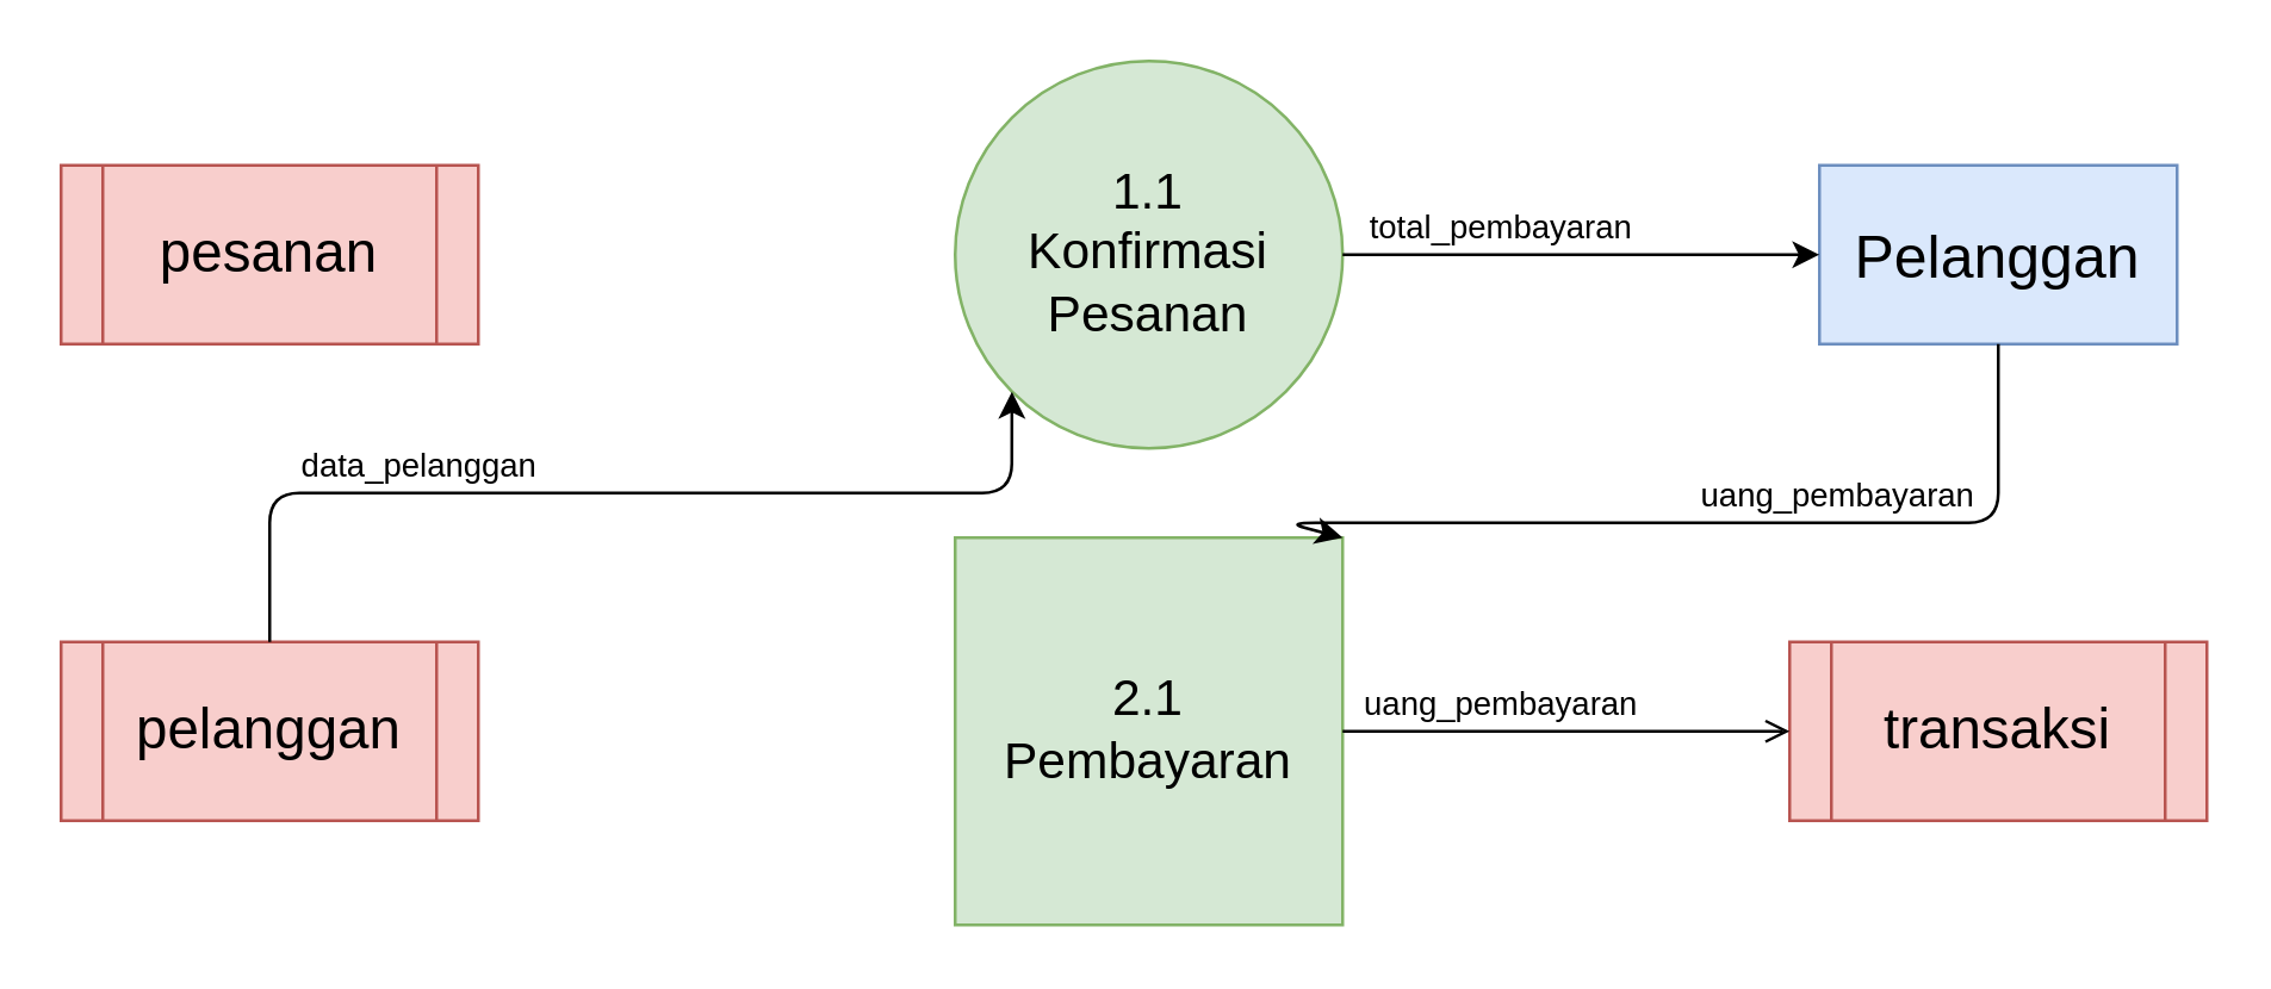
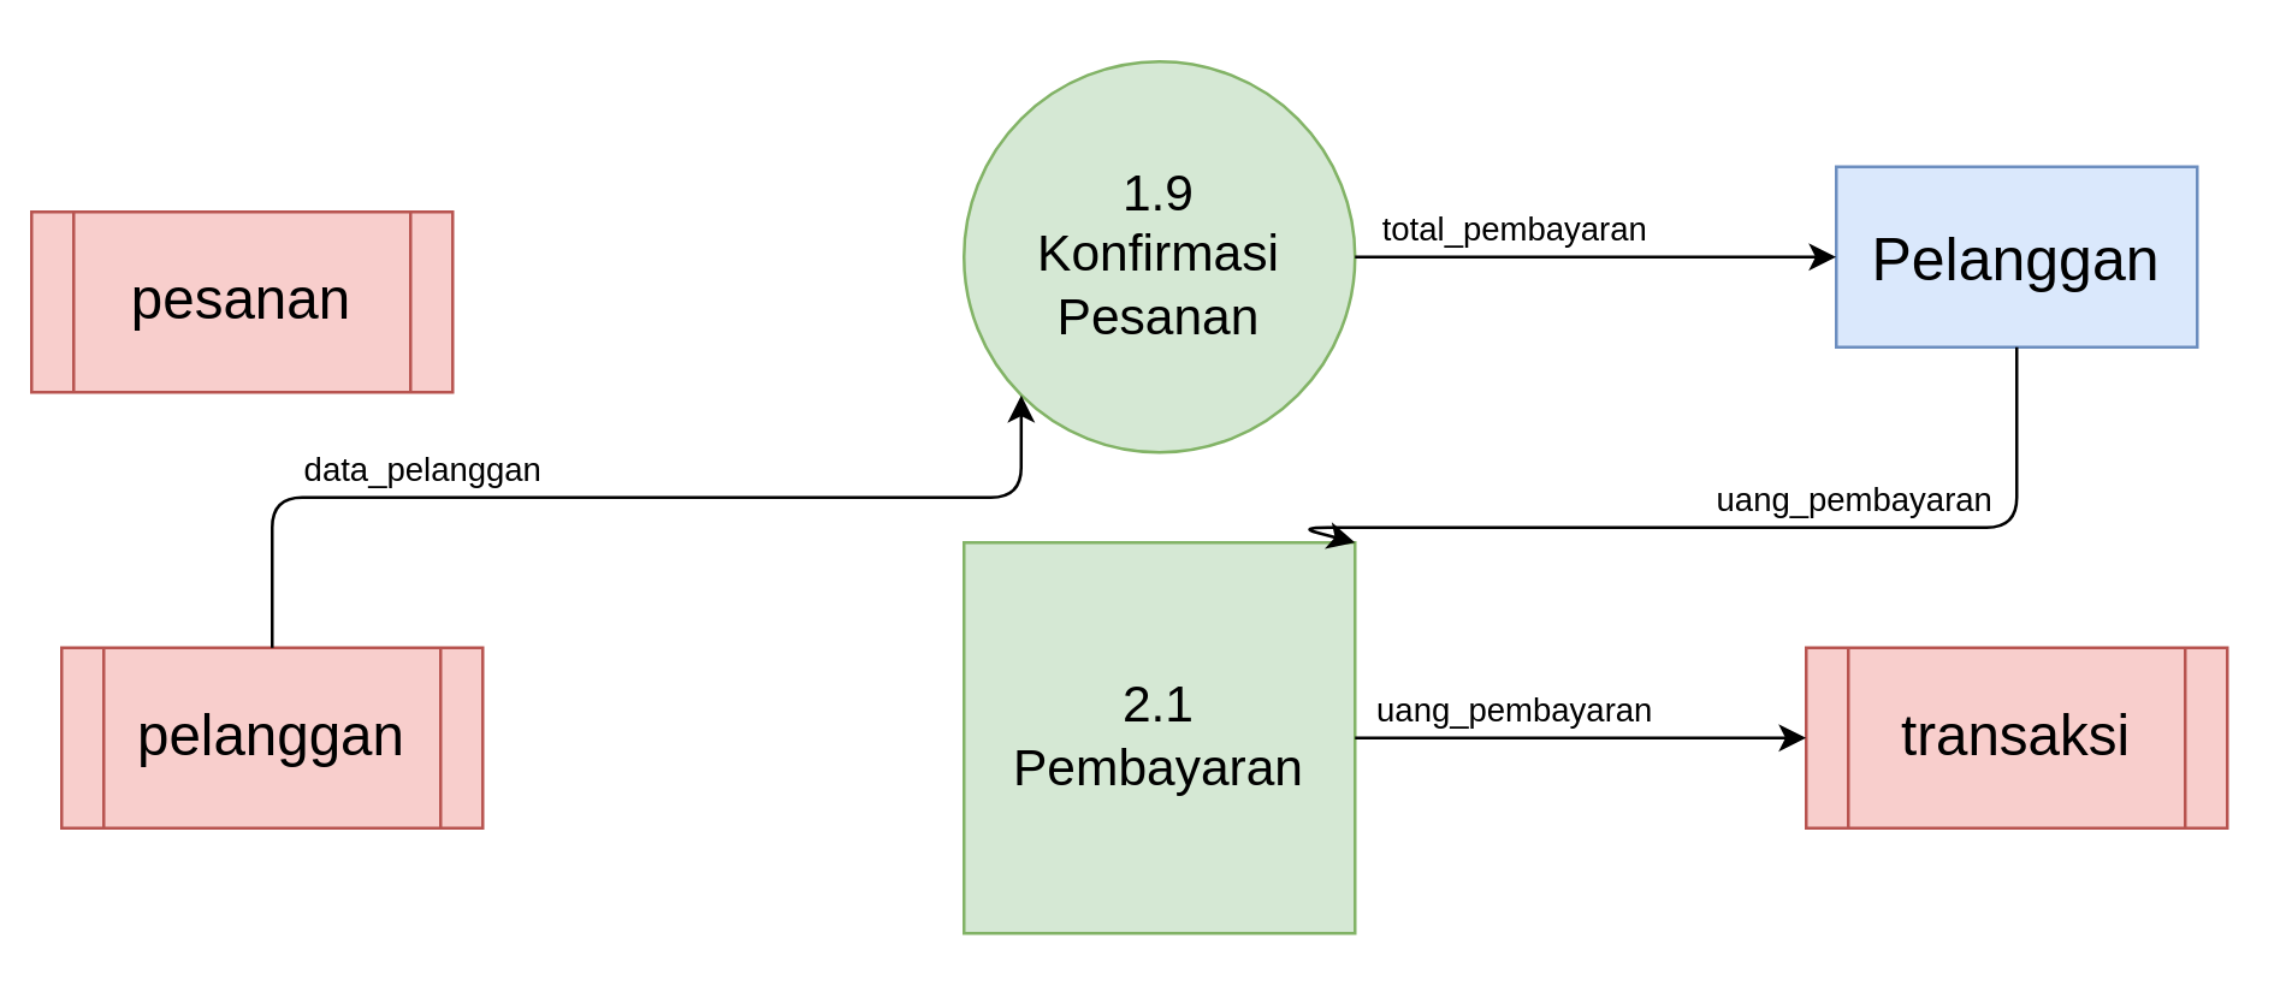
  <mxCell id="0" />
  <mxCell id="1" parent="0" />
  <mxCell id="2" value="&lt;font style=&quot;font-size: 20px&quot;&gt;Pelanggan&lt;/font&gt;" style="rounded=0;whiteSpace=wrap;html=1;fillColor=#dae8fc;strokeColor=#6c8ebf;" vertex="1" parent="1"><mxGeometry x="610" y="55" width="120" height="60" as="geometry" /></mxCell>
  <mxCell id="3" value="&lt;font style=&quot;font-size: 19px&quot;&gt;pelanggan&lt;/font&gt;" style="shape=process;whiteSpace=wrap;html=1;backgroundOutline=1;fillColor=#f8cecc;strokeColor=#b85450;" vertex="1" parent="1"><mxGeometry x="20" y="215" width="140" height="60" as="geometry" /></mxCell>
  <mxCell id="4" value="&lt;span style=&quot;font-size: 19px&quot;&gt;transaksi&lt;/span&gt;" style="shape=process;whiteSpace=wrap;html=1;backgroundOutline=1;fillColor=#f8cecc;strokeColor=#b85450;" vertex="1" parent="1"><mxGeometry x="600" y="215" width="140" height="60" as="geometry" /></mxCell>
- <mxCell id="5" value="&lt;span style=&quot;font-size: 19px&quot;&gt;pesanan&lt;/span&gt;" style="shape=process;whiteSpace=wrap;html=1;backgroundOutline=1;fillColor=#f8cecc;strokeColor=#b85450;" vertex="1" parent="1"><mxGeometry x="20" y="55" width="140" height="60" as="geometry" /></mxCell>
- <mxCell id="6" value="&lt;font style=&quot;font-size: 17px&quot;&gt;1.1&lt;br&gt;Konfirmasi&lt;br&gt;Pesanan&lt;/font&gt;" style="ellipse;whiteSpace=wrap;html=1;aspect=fixed;fillColor=#d5e8d4;strokeColor=#82b366;" vertex="1" parent="1"><mxGeometry x="320" y="20" width="130" height="130" as="geometry" /></mxCell>
+ <mxCell id="5" value="&lt;span style=&quot;font-size: 19px&quot;&gt;pesanan&lt;/span&gt;" style="shape=process;whiteSpace=wrap;html=1;backgroundOutline=1;fillColor=#f8cecc;strokeColor=#b85450;" vertex="1" parent="1"><mxGeometry x="10" y="70" width="140" height="60" as="geometry" /></mxCell>
+ <mxCell id="6" value="&lt;font style=&quot;font-size: 17px&quot;&gt;1.9&lt;br&gt;Konfirmasi&lt;br&gt;Pesanan&lt;/font&gt;" style="ellipse;whiteSpace=wrap;html=1;aspect=fixed;fillColor=#d5e8d4;strokeColor=#82b366;" vertex="1" parent="1"><mxGeometry x="320" y="20" width="130" height="130" as="geometry" /></mxCell>
  <mxCell id="7" value="&lt;font style=&quot;font-size: 17px&quot;&gt;2.1&lt;br&gt;Pembayaran&lt;br&gt;&lt;/font&gt;" style="whiteSpace=wrap;html=1;aspect=fixed;fillColor=#d5e8d4;strokeColor=#82b366;rounded=0;" vertex="1" parent="1"><mxGeometry x="320" y="180" width="130" height="130" as="geometry" /></mxCell>
  <mxCell id="8" value="" style="endArrow=classic;html=1;exitX=0.5;exitY=0;exitDx=0;exitDy=0;entryX=0;entryY=1;entryDx=0;entryDy=0;" edge="1" parent="1" source="3" target="6"><mxGeometry width="50" height="50" relative="1" as="geometry"><mxPoint x="350" y="205" as="sourcePoint" /><mxPoint x="400" y="155" as="targetPoint" /><Array as="points"><mxPoint x="90" y="165" /><mxPoint x="339" y="165" /></Array></mxGeometry></mxCell>
  <mxCell id="9" value="data_pelanggan" style="edgeLabel;html=1;align=center;verticalAlign=bottom;resizable=0;points=[];labelBackgroundColor=none;" vertex="1" connectable="0" parent="8"><mxGeometry x="-0.144" y="1" relative="1" as="geometry"><mxPoint x="-44" as="offset" /></mxGeometry></mxCell>
  <mxCell id="10" value="" style="endArrow=classic;html=1;exitX=1;exitY=0.5;exitDx=0;exitDy=0;entryX=0;entryY=0.5;entryDx=0;entryDy=0;" edge="1" parent="1" source="6" target="2"><mxGeometry width="50" height="50" relative="1" as="geometry"><mxPoint x="250" y="135" as="sourcePoint" /><mxPoint x="300" y="85" as="targetPoint" /></mxGeometry></mxCell>
  <mxCell id="11" value="total_pembayaran" style="edgeLabel;html=1;align=center;verticalAlign=bottom;resizable=0;points=[];labelBackgroundColor=none;" vertex="1" connectable="0" parent="10"><mxGeometry x="-0.099" y="1" relative="1" as="geometry"><mxPoint x="-20" as="offset" /></mxGeometry></mxCell>
  <mxCell id="12" value="" style="endArrow=classic;html=1;exitX=0.5;exitY=1;exitDx=0;exitDy=0;entryX=1;entryY=0;entryDx=0;entryDy=0;" edge="1" parent="1" source="2" target="7"><mxGeometry width="50" height="50" relative="1" as="geometry"><mxPoint x="360" y="165" as="sourcePoint" /><mxPoint x="410" y="115" as="targetPoint" /><Array as="points"><mxPoint x="670" y="175" /><mxPoint x="431" y="175" /></Array></mxGeometry></mxCell>
  <mxCell id="13" value="uang_pembayaran" style="edgeLabel;html=1;align=center;verticalAlign=bottom;resizable=0;points=[];labelBackgroundColor=none;" vertex="1" connectable="0" parent="12"><mxGeometry x="0.149" y="1" relative="1" as="geometry"><mxPoint x="68" y="-2" as="offset" /></mxGeometry></mxCell>
- <mxCell id="14" value="" style="endArrow=open;html=1;exitX=1;exitY=0.5;exitDx=0;exitDy=0;entryX=0;entryY=0.5;entryDx=0;entryDy=0;" edge="1" parent="1" source="7" target="4"><mxGeometry width="50" height="50" relative="1" as="geometry"><mxPoint x="430" y="195" as="sourcePoint" /><mxPoint x="480" y="145" as="targetPoint" /></mxGeometry></mxCell>
+ <mxCell id="14" value="" style="endArrow=classic;html=1;exitX=1;exitY=0.5;exitDx=0;exitDy=0;entryX=0;entryY=0.5;entryDx=0;entryDy=0;" edge="1" parent="1" source="7" target="4"><mxGeometry width="50" height="50" relative="1" as="geometry"><mxPoint x="430" y="195" as="sourcePoint" /><mxPoint x="480" y="145" as="targetPoint" /></mxGeometry></mxCell>
  <mxCell id="15" value="uang_pembayaran" style="edgeLabel;html=1;align=center;verticalAlign=bottom;resizable=0;points=[];labelBackgroundColor=none;" vertex="1" connectable="0" parent="14"><mxGeometry x="-0.278" relative="1" as="geometry"><mxPoint x="-2" y="-1" as="offset" /></mxGeometry></mxCell>
